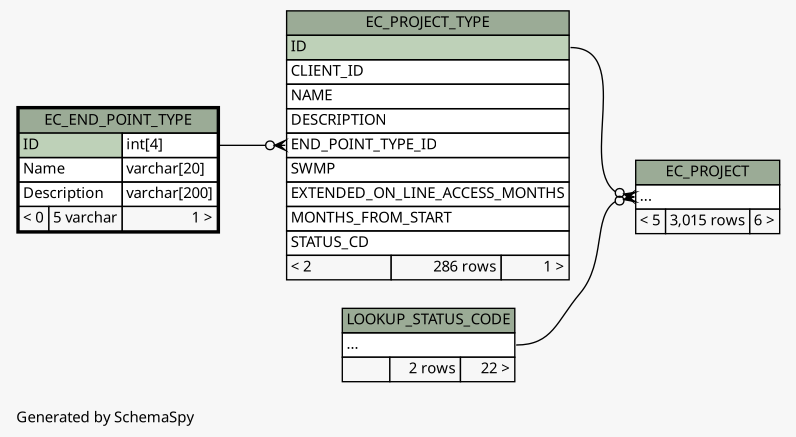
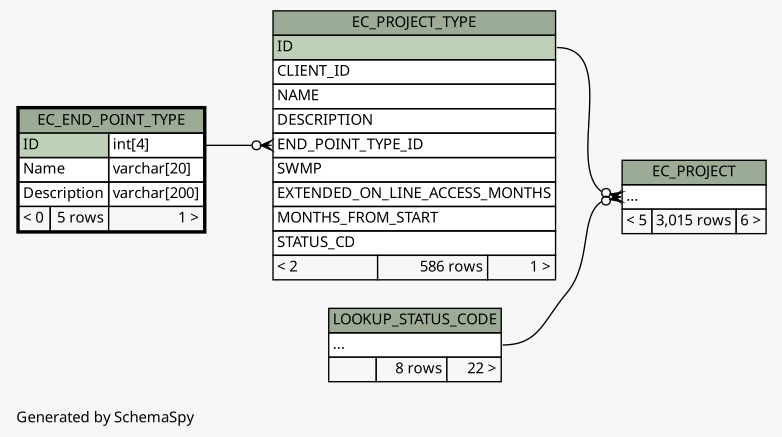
  digraph {
    bgcolor="#f7f7f7"
    fontname="Noto Sans"
    fontsize=11
    label="\nGenerated by SchemaSpy"
    labeljust=l
    nodesep=0.18
    rankdir=RL
    ranksep=0.46
    node [fontname="Noto Sans" fontsize=11 shape=plaintext]
    edge [arrowhead=none arrowsize=0.8 arrowtail=crowodot dir=back fontname="Noto Sans" tailport="elipses:w"]
    n1 [label=<     <TABLE BORDER="0" CELLBORDER="1" CELLSPACING="0" BGCOLOR="#ffffff">       <TR><TD COLSPAN="3" BGCOLOR="#9bab96" ALIGN="CENTER">EC_PROJECT</TD></TR>       <TR><TD PORT="elipses" COLSPAN="3" ALIGN="LEFT">...</TD></TR>       <TR><TD ALIGN="LEFT" BGCOLOR="#f7f7f7">&lt; 5</TD><TD ALIGN="RIGHT" BGCOLOR="#f7f7f7">3,015 rows</TD><TD ALIGN="RIGHT" BGCOLOR="#f7f7f7">6 &gt;</TD></TR>     </TABLE>>]
-   n2 [label=<     <TABLE BORDER="0" CELLBORDER="1" CELLSPACING="0" BGCOLOR="#ffffff">       <TR><TD COLSPAN="3" BGCOLOR="#9bab96" ALIGN="CENTER">EC_PROJECT_TYPE</TD></TR>       <TR><TD PORT="ID" COLSPAN="3" BGCOLOR="#bed1b8" ALIGN="LEFT">ID</TD></TR>       <TR><TD PORT="CLIENT_ID" COLSPAN="3" ALIGN="LEFT">CLIENT_ID</TD></TR>       <TR><TD PORT="NAME" COLSPAN="3" ALIGN="LEFT">NAME</TD></TR>       <TR><TD PORT="DESCRIPTION" COLSPAN="3" ALIGN="LEFT">DESCRIPTION</TD></TR>       <TR><TD PORT="END_POINT_TYPE_ID" COLSPAN="3" ALIGN="LEFT">END_POINT_TYPE_ID</TD></TR>       <TR><TD PORT="SWMP" COLSPAN="3" ALIGN="LEFT">SWMP</TD></TR>       <TR><TD PORT="EXTENDED_ON_LINE_ACCESS_MONTHS" COLSPAN="3" ALIGN="LEFT">EXTENDED_ON_LINE_ACCESS_MONTHS</TD></TR>       <TR><TD PORT="MONTHS_FROM_START" COLSPAN="3" ALIGN="LEFT">MONTHS_FROM_START</TD></TR>       <TR><TD PORT="STATUS_CD" COLSPAN="3" ALIGN="LEFT">STATUS_CD</TD></TR>       <TR><TD ALIGN="LEFT" BGCOLOR="#f7f7f7">&lt; 2</TD><TD ALIGN="RIGHT" BGCOLOR="#f7f7f7">286 rows</TD><TD ALIGN="RIGHT" BGCOLOR="#f7f7f7">1 &gt;</TD></TR>     </TABLE>>]
-   n3 [label=<     <TABLE BORDER="0" CELLBORDER="1" CELLSPACING="0" BGCOLOR="#ffffff">       <TR><TD COLSPAN="3" BGCOLOR="#9bab96" ALIGN="CENTER">LOOKUP_STATUS_CODE</TD></TR>       <TR><TD PORT="elipses" COLSPAN="3" ALIGN="LEFT">...</TD></TR>       <TR><TD ALIGN="LEFT" BGCOLOR="#f7f7f7">  </TD><TD ALIGN="RIGHT" BGCOLOR="#f7f7f7">2 rows</TD><TD ALIGN="RIGHT" BGCOLOR="#f7f7f7">22 &gt;</TD></TR>     </TABLE>>]
-   n4 [label=<     <TABLE BORDER="2" CELLBORDER="1" CELLSPACING="0" BGCOLOR="#ffffff">       <TR><TD COLSPAN="3" BGCOLOR="#9bab96" ALIGN="CENTER">EC_END_POINT_TYPE</TD></TR>       <TR><TD PORT="ID" COLSPAN="2" BGCOLOR="#bed1b8" ALIGN="LEFT">ID</TD><TD PORT="ID.type" ALIGN="LEFT">int[4]</TD></TR>       <TR><TD PORT="Name" COLSPAN="2" ALIGN="LEFT">Name</TD><TD PORT="Name.type" ALIGN="LEFT">varchar[20]</TD></TR>       <TR><TD PORT="Description" COLSPAN="2" ALIGN="LEFT">Description</TD><TD PORT="Description.type" ALIGN="LEFT">varchar[200]</TD></TR>       <TR><TD ALIGN="LEFT" BGCOLOR="#f7f7f7">&lt; 0</TD><TD ALIGN="RIGHT" BGCOLOR="#f7f7f7">5 varchar</TD><TD ALIGN="RIGHT" BGCOLOR="#f7f7f7">1 &gt;</TD></TR>     </TABLE>>]
+   n2 [label=<     <TABLE BORDER="0" CELLBORDER="1" CELLSPACING="0" BGCOLOR="#ffffff">       <TR><TD COLSPAN="3" BGCOLOR="#9bab96" ALIGN="CENTER">EC_PROJECT_TYPE</TD></TR>       <TR><TD PORT="ID" COLSPAN="3" BGCOLOR="#bed1b8" ALIGN="LEFT">ID</TD></TR>       <TR><TD PORT="CLIENT_ID" COLSPAN="3" ALIGN="LEFT">CLIENT_ID</TD></TR>       <TR><TD PORT="NAME" COLSPAN="3" ALIGN="LEFT">NAME</TD></TR>       <TR><TD PORT="DESCRIPTION" COLSPAN="3" ALIGN="LEFT">DESCRIPTION</TD></TR>       <TR><TD PORT="END_POINT_TYPE_ID" COLSPAN="3" ALIGN="LEFT">END_POINT_TYPE_ID</TD></TR>       <TR><TD PORT="SWMP" COLSPAN="3" ALIGN="LEFT">SWMP</TD></TR>       <TR><TD PORT="EXTENDED_ON_LINE_ACCESS_MONTHS" COLSPAN="3" ALIGN="LEFT">EXTENDED_ON_LINE_ACCESS_MONTHS</TD></TR>       <TR><TD PORT="MONTHS_FROM_START" COLSPAN="3" ALIGN="LEFT">MONTHS_FROM_START</TD></TR>       <TR><TD PORT="STATUS_CD" COLSPAN="3" ALIGN="LEFT">STATUS_CD</TD></TR>       <TR><TD ALIGN="LEFT" BGCOLOR="#f7f7f7">&lt; 2</TD><TD ALIGN="RIGHT" BGCOLOR="#f7f7f7">586 rows</TD><TD ALIGN="RIGHT" BGCOLOR="#f7f7f7">1 &gt;</TD></TR>     </TABLE>>]
+   n3 [label=<     <TABLE BORDER="0" CELLBORDER="1" CELLSPACING="0" BGCOLOR="#ffffff">       <TR><TD COLSPAN="3" BGCOLOR="#9bab96" ALIGN="CENTER">LOOKUP_STATUS_CODE</TD></TR>       <TR><TD PORT="elipses" COLSPAN="3" ALIGN="LEFT">...</TD></TR>       <TR><TD ALIGN="LEFT" BGCOLOR="#f7f7f7">  </TD><TD ALIGN="RIGHT" BGCOLOR="#f7f7f7">8 rows</TD><TD ALIGN="RIGHT" BGCOLOR="#f7f7f7">22 &gt;</TD></TR>     </TABLE>>]
+   n4 [label=<     <TABLE BORDER="2" CELLBORDER="1" CELLSPACING="0" BGCOLOR="#ffffff">       <TR><TD COLSPAN="3" BGCOLOR="#9bab96" ALIGN="CENTER">EC_END_POINT_TYPE</TD></TR>       <TR><TD PORT="ID" COLSPAN="2" BGCOLOR="#bed1b8" ALIGN="LEFT">ID</TD><TD PORT="ID.type" ALIGN="LEFT">int[4]</TD></TR>       <TR><TD PORT="Name" COLSPAN="2" ALIGN="LEFT">Name</TD><TD PORT="Name.type" ALIGN="LEFT">varchar[20]</TD></TR>       <TR><TD PORT="Description" COLSPAN="2" ALIGN="LEFT">Description</TD><TD PORT="Description.type" ALIGN="LEFT">varchar[200]</TD></TR>       <TR><TD ALIGN="LEFT" BGCOLOR="#f7f7f7">&lt; 0</TD><TD ALIGN="RIGHT" BGCOLOR="#f7f7f7">5 rows</TD><TD ALIGN="RIGHT" BGCOLOR="#f7f7f7">1 &gt;</TD></TR>     </TABLE>>]
    n1 -> n2 [headport="ID:e"]
    n1 -> n3 [headport="elipses:e"]
    n2 -> n4 [headport="ID.type:e" tailport="END_POINT_TYPE_ID:w"]
  }
